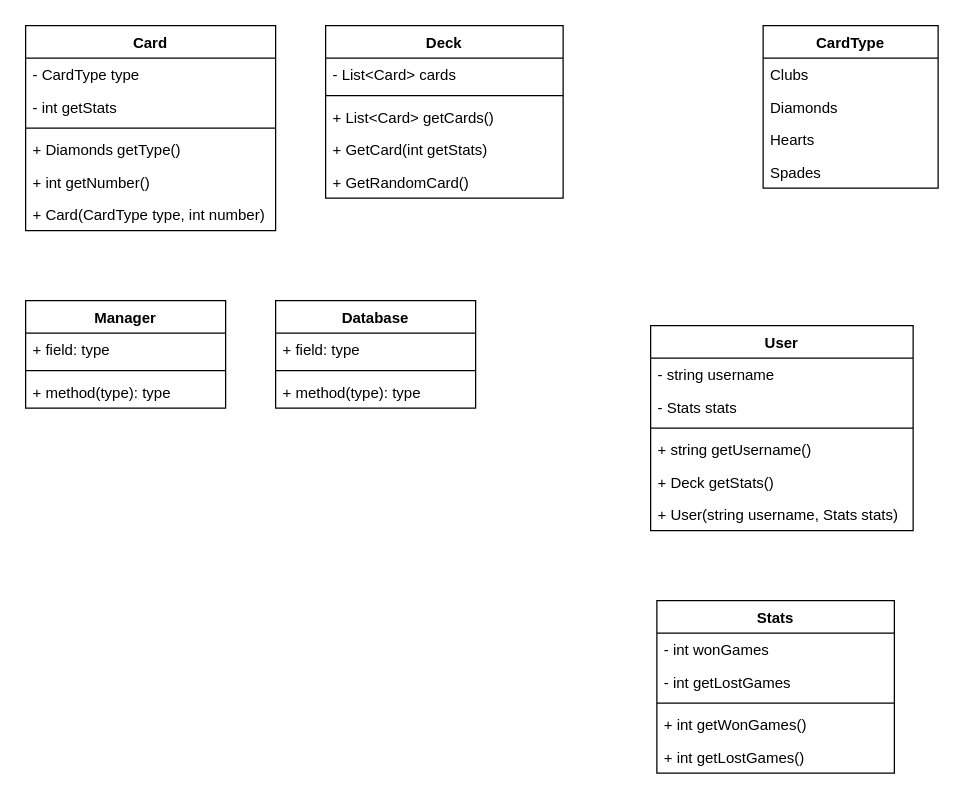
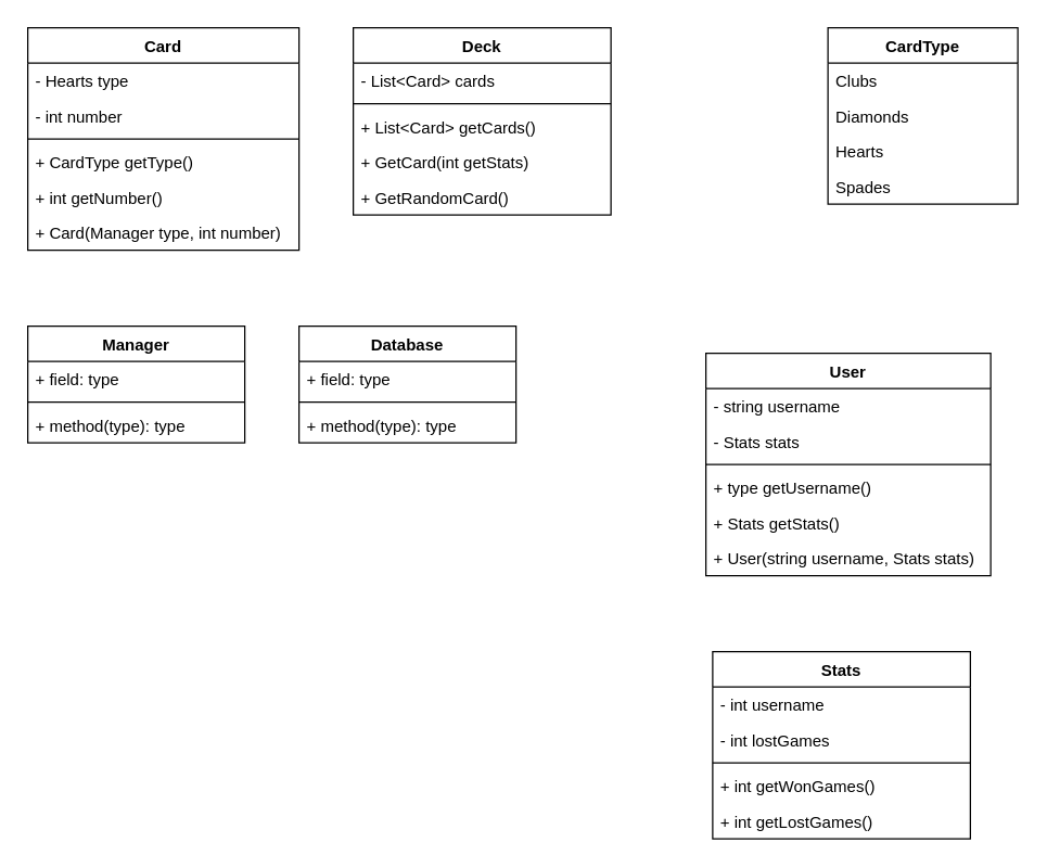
  <mxCell id="0" />
  <mxCell id="1" parent="0" />
  <mxCell id="2" value="Card" style="swimlane;fontStyle=1;align=center;verticalAlign=top;childLayout=stackLayout;horizontal=1;startSize=26;horizontalStack=0;resizeParent=1;resizeParentMax=0;resizeLast=0;collapsible=1;marginBottom=0;" parent="1" vertex="1"><mxGeometry x="20" y="20" width="200" height="164" as="geometry" /></mxCell>
- <mxCell id="3" value="- CardType type" style="text;strokeColor=none;fillColor=none;align=left;verticalAlign=top;spacingLeft=4;spacingRight=4;overflow=hidden;rotatable=0;points=[[0,0.5],[1,0.5]];portConstraint=eastwest;" vertex="1" parent="2"><mxGeometry y="26" width="200" height="26" as="geometry" /></mxCell>
- <mxCell id="4" value="- int getStats" style="text;strokeColor=none;fillColor=none;align=left;verticalAlign=top;spacingLeft=4;spacingRight=4;overflow=hidden;rotatable=0;points=[[0,0.5],[1,0.5]];portConstraint=eastwest;" parent="2" vertex="1"><mxGeometry y="52" width="200" height="26" as="geometry" /></mxCell>
+ <mxCell id="3" value="- Hearts type" style="text;strokeColor=none;fillColor=none;align=left;verticalAlign=top;spacingLeft=4;spacingRight=4;overflow=hidden;rotatable=0;points=[[0,0.5],[1,0.5]];portConstraint=eastwest;" vertex="1" parent="2"><mxGeometry y="26" width="200" height="26" as="geometry" /></mxCell>
+ <mxCell id="4" value="- int number" style="text;strokeColor=none;fillColor=none;align=left;verticalAlign=top;spacingLeft=4;spacingRight=4;overflow=hidden;rotatable=0;points=[[0,0.5],[1,0.5]];portConstraint=eastwest;" parent="2" vertex="1"><mxGeometry y="52" width="200" height="26" as="geometry" /></mxCell>
  <mxCell id="5" value="" style="line;strokeWidth=1;fillColor=none;align=left;verticalAlign=middle;spacingTop=-1;spacingLeft=3;spacingRight=3;rotatable=0;labelPosition=right;points=[];portConstraint=eastwest;" parent="2" vertex="1"><mxGeometry y="78" width="200" height="8" as="geometry" /></mxCell>
- <mxCell id="6" value="+ Diamonds getType()" style="text;strokeColor=none;fillColor=none;align=left;verticalAlign=top;spacingLeft=4;spacingRight=4;overflow=hidden;rotatable=0;points=[[0,0.5],[1,0.5]];portConstraint=eastwest;" vertex="1" parent="2"><mxGeometry y="86" width="200" height="26" as="geometry" /></mxCell>
+ <mxCell id="6" value="+ CardType getType()" style="text;strokeColor=none;fillColor=none;align=left;verticalAlign=top;spacingLeft=4;spacingRight=4;overflow=hidden;rotatable=0;points=[[0,0.5],[1,0.5]];portConstraint=eastwest;" vertex="1" parent="2"><mxGeometry y="86" width="200" height="26" as="geometry" /></mxCell>
  <mxCell id="7" value="+ int getNumber()" style="text;strokeColor=none;fillColor=none;align=left;verticalAlign=top;spacingLeft=4;spacingRight=4;overflow=hidden;rotatable=0;points=[[0,0.5],[1,0.5]];portConstraint=eastwest;" vertex="1" parent="2"><mxGeometry y="112" width="200" height="26" as="geometry" /></mxCell>
- <mxCell id="8" value="+ Card(CardType type, int number)" style="text;strokeColor=none;fillColor=none;align=left;verticalAlign=top;spacingLeft=4;spacingRight=4;overflow=hidden;rotatable=0;points=[[0,0.5],[1,0.5]];portConstraint=eastwest;" parent="2" vertex="1"><mxGeometry y="138" width="200" height="26" as="geometry" /></mxCell>
+ <mxCell id="8" value="+ Card(Manager type, int number)" style="text;strokeColor=none;fillColor=none;align=left;verticalAlign=top;spacingLeft=4;spacingRight=4;overflow=hidden;rotatable=0;points=[[0,0.5],[1,0.5]];portConstraint=eastwest;" parent="2" vertex="1"><mxGeometry y="138" width="200" height="26" as="geometry" /></mxCell>
  <mxCell id="9" value="Deck" style="swimlane;fontStyle=1;align=center;verticalAlign=top;childLayout=stackLayout;horizontal=1;startSize=26;horizontalStack=0;resizeParent=1;resizeParentMax=0;resizeLast=0;collapsible=1;marginBottom=0;" parent="1" vertex="1"><mxGeometry x="260" y="20" width="190" height="138" as="geometry" /></mxCell>
  <mxCell id="10" value="- List&lt;Card&gt; cards" style="text;strokeColor=none;fillColor=none;align=left;verticalAlign=top;spacingLeft=4;spacingRight=4;overflow=hidden;rotatable=0;points=[[0,0.5],[1,0.5]];portConstraint=eastwest;" parent="9" vertex="1"><mxGeometry y="26" width="190" height="26" as="geometry" /></mxCell>
  <mxCell id="11" value="" style="line;strokeWidth=1;fillColor=none;align=left;verticalAlign=middle;spacingTop=-1;spacingLeft=3;spacingRight=3;rotatable=0;labelPosition=right;points=[];portConstraint=eastwest;" parent="9" vertex="1"><mxGeometry y="52" width="190" height="8" as="geometry" /></mxCell>
  <mxCell id="12" value="+ List&lt;Card&gt; getCards()" style="text;strokeColor=none;fillColor=none;align=left;verticalAlign=top;spacingLeft=4;spacingRight=4;overflow=hidden;rotatable=0;points=[[0,0.5],[1,0.5]];portConstraint=eastwest;" parent="9" vertex="1"><mxGeometry y="60" width="190" height="26" as="geometry" /></mxCell>
  <mxCell id="13" value="+ GetCard(int getStats)" style="text;strokeColor=none;fillColor=none;align=left;verticalAlign=top;spacingLeft=4;spacingRight=4;overflow=hidden;rotatable=0;points=[[0,0.5],[1,0.5]];portConstraint=eastwest;" vertex="1" parent="9"><mxGeometry y="86" width="190" height="26" as="geometry" /></mxCell>
  <mxCell id="14" value="+ GetRandomCard()" style="text;strokeColor=none;fillColor=none;align=left;verticalAlign=top;spacingLeft=4;spacingRight=4;overflow=hidden;rotatable=0;points=[[0,0.5],[1,0.5]];portConstraint=eastwest;" vertex="1" parent="9"><mxGeometry y="112" width="190" height="26" as="geometry" /></mxCell>
  <mxCell id="15" value="Manager" style="swimlane;fontStyle=1;align=center;verticalAlign=top;childLayout=stackLayout;horizontal=1;startSize=26;horizontalStack=0;resizeParent=1;resizeParentMax=0;resizeLast=0;collapsible=1;marginBottom=0;" parent="1" vertex="1"><mxGeometry x="20" y="240" width="160" height="86" as="geometry" /></mxCell>
  <mxCell id="16" value="+ field: type" style="text;strokeColor=none;fillColor=none;align=left;verticalAlign=top;spacingLeft=4;spacingRight=4;overflow=hidden;rotatable=0;points=[[0,0.5],[1,0.5]];portConstraint=eastwest;" parent="15" vertex="1"><mxGeometry y="26" width="160" height="26" as="geometry" /></mxCell>
  <mxCell id="17" value="" style="line;strokeWidth=1;fillColor=none;align=left;verticalAlign=middle;spacingTop=-1;spacingLeft=3;spacingRight=3;rotatable=0;labelPosition=right;points=[];portConstraint=eastwest;" parent="15" vertex="1"><mxGeometry y="52" width="160" height="8" as="geometry" /></mxCell>
  <mxCell id="18" value="+ method(type): type" style="text;strokeColor=none;fillColor=none;align=left;verticalAlign=top;spacingLeft=4;spacingRight=4;overflow=hidden;rotatable=0;points=[[0,0.5],[1,0.5]];portConstraint=eastwest;" parent="15" vertex="1"><mxGeometry y="60" width="160" height="26" as="geometry" /></mxCell>
  <mxCell id="19" value="Database" style="swimlane;fontStyle=1;align=center;verticalAlign=top;childLayout=stackLayout;horizontal=1;startSize=26;horizontalStack=0;resizeParent=1;resizeParentMax=0;resizeLast=0;collapsible=1;marginBottom=0;" parent="1" vertex="1"><mxGeometry x="220" y="240" width="160" height="86" as="geometry" /></mxCell>
  <mxCell id="20" value="+ field: type" style="text;strokeColor=none;fillColor=none;align=left;verticalAlign=top;spacingLeft=4;spacingRight=4;overflow=hidden;rotatable=0;points=[[0,0.5],[1,0.5]];portConstraint=eastwest;" parent="19" vertex="1"><mxGeometry y="26" width="160" height="26" as="geometry" /></mxCell>
  <mxCell id="21" value="" style="line;strokeWidth=1;fillColor=none;align=left;verticalAlign=middle;spacingTop=-1;spacingLeft=3;spacingRight=3;rotatable=0;labelPosition=right;points=[];portConstraint=eastwest;" parent="19" vertex="1"><mxGeometry y="52" width="160" height="8" as="geometry" /></mxCell>
  <mxCell id="22" value="+ method(type): type" style="text;strokeColor=none;fillColor=none;align=left;verticalAlign=top;spacingLeft=4;spacingRight=4;overflow=hidden;rotatable=0;points=[[0,0.5],[1,0.5]];portConstraint=eastwest;" parent="19" vertex="1"><mxGeometry y="60" width="160" height="26" as="geometry" /></mxCell>
  <mxCell id="23" value="CardType" style="swimlane;fontStyle=1;childLayout=stackLayout;horizontal=1;startSize=26;fillColor=none;horizontalStack=0;resizeParent=1;resizeParentMax=0;resizeLast=0;collapsible=1;marginBottom=0;" parent="1" vertex="1"><mxGeometry x="610" y="20" width="140" height="130" as="geometry" /></mxCell>
  <mxCell id="24" value="Clubs" style="text;strokeColor=none;fillColor=none;align=left;verticalAlign=top;spacingLeft=4;spacingRight=4;overflow=hidden;rotatable=0;points=[[0,0.5],[1,0.5]];portConstraint=eastwest;" parent="23" vertex="1"><mxGeometry y="26" width="140" height="26" as="geometry" /></mxCell>
  <mxCell id="25" value="Diamonds" style="text;strokeColor=none;fillColor=none;align=left;verticalAlign=top;spacingLeft=4;spacingRight=4;overflow=hidden;rotatable=0;points=[[0,0.5],[1,0.5]];portConstraint=eastwest;" parent="23" vertex="1"><mxGeometry y="52" width="140" height="26" as="geometry" /></mxCell>
  <mxCell id="26" value="Hearts" style="text;strokeColor=none;fillColor=none;align=left;verticalAlign=top;spacingLeft=4;spacingRight=4;overflow=hidden;rotatable=0;points=[[0,0.5],[1,0.5]];portConstraint=eastwest;" parent="23" vertex="1"><mxGeometry y="78" width="140" height="26" as="geometry" /></mxCell>
  <mxCell id="27" value="Spades" style="text;strokeColor=none;fillColor=none;align=left;verticalAlign=top;spacingLeft=4;spacingRight=4;overflow=hidden;rotatable=0;points=[[0,0.5],[1,0.5]];portConstraint=eastwest;" parent="23" vertex="1"><mxGeometry y="104" width="140" height="26" as="geometry" /></mxCell>
  <mxCell id="28" value="User" style="swimlane;fontStyle=1;align=center;verticalAlign=top;childLayout=stackLayout;horizontal=1;startSize=26;horizontalStack=0;resizeParent=1;resizeParentMax=0;resizeLast=0;collapsible=1;marginBottom=0;" parent="1" vertex="1"><mxGeometry x="520" y="260" width="210" height="164" as="geometry" /></mxCell>
  <mxCell id="29" value="- string username" style="text;strokeColor=none;fillColor=none;align=left;verticalAlign=top;spacingLeft=4;spacingRight=4;overflow=hidden;rotatable=0;points=[[0,0.5],[1,0.5]];portConstraint=eastwest;" parent="28" vertex="1"><mxGeometry y="26" width="210" height="26" as="geometry" /></mxCell>
  <mxCell id="30" value="- Stats stats" style="text;strokeColor=none;fillColor=none;align=left;verticalAlign=top;spacingLeft=4;spacingRight=4;overflow=hidden;rotatable=0;points=[[0,0.5],[1,0.5]];portConstraint=eastwest;" parent="28" vertex="1"><mxGeometry y="52" width="210" height="26" as="geometry" /></mxCell>
  <mxCell id="31" value="" style="line;strokeWidth=1;fillColor=none;align=left;verticalAlign=middle;spacingTop=-1;spacingLeft=3;spacingRight=3;rotatable=0;labelPosition=right;points=[];portConstraint=eastwest;" parent="28" vertex="1"><mxGeometry y="78" width="210" height="8" as="geometry" /></mxCell>
- <mxCell id="32" value="+ string getUsername()" style="text;strokeColor=none;fillColor=none;align=left;verticalAlign=top;spacingLeft=4;spacingRight=4;overflow=hidden;rotatable=0;points=[[0,0.5],[1,0.5]];portConstraint=eastwest;" parent="28" vertex="1"><mxGeometry y="86" width="210" height="26" as="geometry" /></mxCell>
- <mxCell id="33" value="+ Deck getStats()" style="text;strokeColor=none;fillColor=none;align=left;verticalAlign=top;spacingLeft=4;spacingRight=4;overflow=hidden;rotatable=0;points=[[0,0.5],[1,0.5]];portConstraint=eastwest;" vertex="1" parent="28"><mxGeometry y="112" width="210" height="26" as="geometry" /></mxCell>
+ <mxCell id="32" value="+ type getUsername()" style="text;strokeColor=none;fillColor=none;align=left;verticalAlign=top;spacingLeft=4;spacingRight=4;overflow=hidden;rotatable=0;points=[[0,0.5],[1,0.5]];portConstraint=eastwest;" parent="28" vertex="1"><mxGeometry y="86" width="210" height="26" as="geometry" /></mxCell>
+ <mxCell id="33" value="+ Stats getStats()" style="text;strokeColor=none;fillColor=none;align=left;verticalAlign=top;spacingLeft=4;spacingRight=4;overflow=hidden;rotatable=0;points=[[0,0.5],[1,0.5]];portConstraint=eastwest;" vertex="1" parent="28"><mxGeometry y="112" width="210" height="26" as="geometry" /></mxCell>
  <mxCell id="34" value="+ User(string username, Stats stats)" style="text;strokeColor=none;fillColor=none;align=left;verticalAlign=top;spacingLeft=4;spacingRight=4;overflow=hidden;rotatable=0;points=[[0,0.5],[1,0.5]];portConstraint=eastwest;" vertex="1" parent="28"><mxGeometry y="138" width="210" height="26" as="geometry" /></mxCell>
  <mxCell id="35" value="Stats" style="swimlane;fontStyle=1;align=center;verticalAlign=top;childLayout=stackLayout;horizontal=1;startSize=26;horizontalStack=0;resizeParent=1;resizeParentMax=0;resizeLast=0;collapsible=1;marginBottom=0;" vertex="1" parent="1"><mxGeometry x="525" y="480" width="190" height="138" as="geometry" /></mxCell>
- <mxCell id="36" value="- int wonGames" style="text;strokeColor=none;fillColor=none;align=left;verticalAlign=top;spacingLeft=4;spacingRight=4;overflow=hidden;rotatable=0;points=[[0,0.5],[1,0.5]];portConstraint=eastwest;" vertex="1" parent="35"><mxGeometry y="26" width="190" height="26" as="geometry" /></mxCell>
- <mxCell id="37" value="- int getLostGames" style="text;strokeColor=none;fillColor=none;align=left;verticalAlign=top;spacingLeft=4;spacingRight=4;overflow=hidden;rotatable=0;points=[[0,0.5],[1,0.5]];portConstraint=eastwest;" vertex="1" parent="35"><mxGeometry y="52" width="190" height="26" as="geometry" /></mxCell>
+ <mxCell id="36" value="- int username" style="text;strokeColor=none;fillColor=none;align=left;verticalAlign=top;spacingLeft=4;spacingRight=4;overflow=hidden;rotatable=0;points=[[0,0.5],[1,0.5]];portConstraint=eastwest;" vertex="1" parent="35"><mxGeometry y="26" width="190" height="26" as="geometry" /></mxCell>
+ <mxCell id="37" value="- int lostGames" style="text;strokeColor=none;fillColor=none;align=left;verticalAlign=top;spacingLeft=4;spacingRight=4;overflow=hidden;rotatable=0;points=[[0,0.5],[1,0.5]];portConstraint=eastwest;" vertex="1" parent="35"><mxGeometry y="52" width="190" height="26" as="geometry" /></mxCell>
  <mxCell id="38" value="" style="line;strokeWidth=1;fillColor=none;align=left;verticalAlign=middle;spacingTop=-1;spacingLeft=3;spacingRight=3;rotatable=0;labelPosition=right;points=[];portConstraint=eastwest;" vertex="1" parent="35"><mxGeometry y="78" width="190" height="8" as="geometry" /></mxCell>
  <mxCell id="39" value="+ int getWonGames()" style="text;strokeColor=none;fillColor=none;align=left;verticalAlign=top;spacingLeft=4;spacingRight=4;overflow=hidden;rotatable=0;points=[[0,0.5],[1,0.5]];portConstraint=eastwest;" vertex="1" parent="35"><mxGeometry y="86" width="190" height="26" as="geometry" /></mxCell>
  <mxCell id="40" value="+ int getLostGames()" style="text;strokeColor=none;fillColor=none;align=left;verticalAlign=top;spacingLeft=4;spacingRight=4;overflow=hidden;rotatable=0;points=[[0,0.5],[1,0.5]];portConstraint=eastwest;" vertex="1" parent="35"><mxGeometry y="112" width="190" height="26" as="geometry" /></mxCell>
